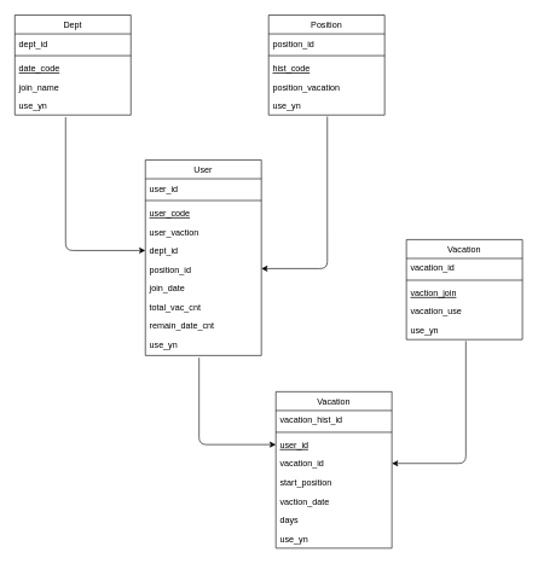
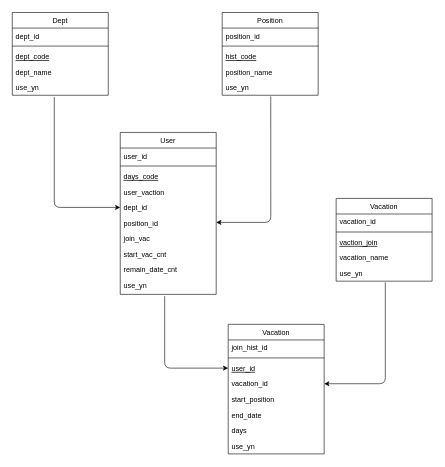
  <mxCell id="0" />
  <mxCell id="1" parent="0" />
  <mxCell id="2" value="Dept&#10;" style="swimlane;fontStyle=0;align=center;verticalAlign=top;childLayout=stackLayout;horizontal=1;startSize=26;horizontalStack=0;resizeParent=1;resizeLast=0;collapsible=1;marginBottom=0;rounded=0;shadow=0;strokeWidth=1;" parent="1" vertex="1"><mxGeometry x="20" y="20" width="160" height="138" as="geometry"><mxRectangle x="130" y="380" width="160" height="26" as="alternateBounds" /></mxGeometry></mxCell>
  <mxCell id="3" value="dept_id&#10;" style="text;align=left;verticalAlign=top;spacingLeft=4;spacingRight=4;overflow=hidden;rotatable=0;points=[[0,0.5],[1,0.5]];portConstraint=eastwest;" parent="2" vertex="1"><mxGeometry y="26" width="160" height="26" as="geometry" /></mxCell>
  <mxCell id="4" value="" style="line;html=1;strokeWidth=1;align=left;verticalAlign=middle;spacingTop=-1;spacingLeft=3;spacingRight=3;rotatable=0;labelPosition=right;points=[];portConstraint=eastwest;" parent="2" vertex="1"><mxGeometry y="52" width="160" height="8" as="geometry" /></mxCell>
- <mxCell id="5" value="date_code" style="text;align=left;verticalAlign=top;spacingLeft=4;spacingRight=4;overflow=hidden;rotatable=0;points=[[0,0.5],[1,0.5]];portConstraint=eastwest;fontStyle=4" parent="2" vertex="1"><mxGeometry y="60" width="160" height="26" as="geometry" /></mxCell>
- <mxCell id="6" value="join_name&#10;" style="text;align=left;verticalAlign=top;spacingLeft=4;spacingRight=4;overflow=hidden;rotatable=0;points=[[0,0.5],[1,0.5]];portConstraint=eastwest;" parent="2" vertex="1"><mxGeometry y="86" width="160" height="26" as="geometry" /></mxCell>
+ <mxCell id="5" value="dept_code" style="text;align=left;verticalAlign=top;spacingLeft=4;spacingRight=4;overflow=hidden;rotatable=0;points=[[0,0.5],[1,0.5]];portConstraint=eastwest;fontStyle=4" parent="2" vertex="1"><mxGeometry y="60" width="160" height="26" as="geometry" /></mxCell>
+ <mxCell id="6" value="dept_name&#10;" style="text;align=left;verticalAlign=top;spacingLeft=4;spacingRight=4;overflow=hidden;rotatable=0;points=[[0,0.5],[1,0.5]];portConstraint=eastwest;" parent="2" vertex="1"><mxGeometry y="86" width="160" height="26" as="geometry" /></mxCell>
  <mxCell id="7" value="use_yn&#10;" style="text;align=left;verticalAlign=top;spacingLeft=4;spacingRight=4;overflow=hidden;rotatable=0;points=[[0,0.5],[1,0.5]];portConstraint=eastwest;" vertex="1" parent="2"><mxGeometry y="112" width="160" height="26" as="geometry" /></mxCell>
  <mxCell id="8" value="Position" style="swimlane;fontStyle=0;align=center;verticalAlign=top;childLayout=stackLayout;horizontal=1;startSize=26;horizontalStack=0;resizeParent=1;resizeLast=0;collapsible=1;marginBottom=0;rounded=0;shadow=0;strokeWidth=1;" vertex="1" parent="1"><mxGeometry x="370" y="20" width="160" height="138" as="geometry"><mxRectangle x="130" y="380" width="160" height="26" as="alternateBounds" /></mxGeometry></mxCell>
  <mxCell id="9" value="position_id" style="text;align=left;verticalAlign=top;spacingLeft=4;spacingRight=4;overflow=hidden;rotatable=0;points=[[0,0.5],[1,0.5]];portConstraint=eastwest;" vertex="1" parent="8"><mxGeometry y="26" width="160" height="26" as="geometry" /></mxCell>
  <mxCell id="10" value="" style="line;html=1;strokeWidth=1;align=left;verticalAlign=middle;spacingTop=-1;spacingLeft=3;spacingRight=3;rotatable=0;labelPosition=right;points=[];portConstraint=eastwest;" vertex="1" parent="8"><mxGeometry y="52" width="160" height="8" as="geometry" /></mxCell>
  <mxCell id="11" value="hist_code&#10;" style="text;align=left;verticalAlign=top;spacingLeft=4;spacingRight=4;overflow=hidden;rotatable=0;points=[[0,0.5],[1,0.5]];portConstraint=eastwest;fontStyle=4" vertex="1" parent="8"><mxGeometry y="60" width="160" height="26" as="geometry" /></mxCell>
- <mxCell id="12" value="position_vacation" style="text;align=left;verticalAlign=top;spacingLeft=4;spacingRight=4;overflow=hidden;rotatable=0;points=[[0,0.5],[1,0.5]];portConstraint=eastwest;" vertex="1" parent="8"><mxGeometry y="86" width="160" height="26" as="geometry" /></mxCell>
+ <mxCell id="12" value="position_name" style="text;align=left;verticalAlign=top;spacingLeft=4;spacingRight=4;overflow=hidden;rotatable=0;points=[[0,0.5],[1,0.5]];portConstraint=eastwest;" vertex="1" parent="8"><mxGeometry y="86" width="160" height="26" as="geometry" /></mxCell>
  <mxCell id="13" value="use_yn" style="text;align=left;verticalAlign=top;spacingLeft=4;spacingRight=4;overflow=hidden;rotatable=0;points=[[0,0.5],[1,0.5]];portConstraint=eastwest;" vertex="1" parent="8"><mxGeometry y="112" width="160" height="26" as="geometry" /></mxCell>
  <mxCell id="14" value="User" style="swimlane;fontStyle=0;align=center;verticalAlign=top;childLayout=stackLayout;horizontal=1;startSize=26;horizontalStack=0;resizeParent=1;resizeLast=0;collapsible=1;marginBottom=0;rounded=0;shadow=0;strokeWidth=1;" vertex="1" parent="1"><mxGeometry x="200" y="220" width="160" height="270" as="geometry"><mxRectangle x="130" y="380" width="160" height="26" as="alternateBounds" /></mxGeometry></mxCell>
  <mxCell id="15" value="user_id" style="text;align=left;verticalAlign=top;spacingLeft=4;spacingRight=4;overflow=hidden;rotatable=0;points=[[0,0.5],[1,0.5]];portConstraint=eastwest;" vertex="1" parent="14"><mxGeometry y="26" width="160" height="26" as="geometry" /></mxCell>
  <mxCell id="16" value="" style="line;html=1;strokeWidth=1;align=left;verticalAlign=middle;spacingTop=-1;spacingLeft=3;spacingRight=3;rotatable=0;labelPosition=right;points=[];portConstraint=eastwest;" vertex="1" parent="14"><mxGeometry y="52" width="160" height="8" as="geometry" /></mxCell>
- <mxCell id="17" value="user_code" style="text;align=left;verticalAlign=top;spacingLeft=4;spacingRight=4;overflow=hidden;rotatable=0;points=[[0,0.5],[1,0.5]];portConstraint=eastwest;fontStyle=4" vertex="1" parent="14"><mxGeometry y="60" width="160" height="26" as="geometry" /></mxCell>
+ <mxCell id="17" value="days_code" style="text;align=left;verticalAlign=top;spacingLeft=4;spacingRight=4;overflow=hidden;rotatable=0;points=[[0,0.5],[1,0.5]];portConstraint=eastwest;fontStyle=4" vertex="1" parent="14"><mxGeometry y="60" width="160" height="26" as="geometry" /></mxCell>
  <mxCell id="18" value="user_vaction" style="text;align=left;verticalAlign=top;spacingLeft=4;spacingRight=4;overflow=hidden;rotatable=0;points=[[0,0.5],[1,0.5]];portConstraint=eastwest;" vertex="1" parent="14"><mxGeometry y="86" width="160" height="26" as="geometry" /></mxCell>
  <mxCell id="19" value="dept_id" style="text;align=left;verticalAlign=top;spacingLeft=4;spacingRight=4;overflow=hidden;rotatable=0;points=[[0,0.5],[1,0.5]];portConstraint=eastwest;" vertex="1" parent="14"><mxGeometry y="112" width="160" height="26" as="geometry" /></mxCell>
  <mxCell id="20" value="position_id" style="text;align=left;verticalAlign=top;spacingLeft=4;spacingRight=4;overflow=hidden;rotatable=0;points=[[0,0.5],[1,0.5]];portConstraint=eastwest;" vertex="1" parent="14"><mxGeometry y="138" width="160" height="26" as="geometry" /></mxCell>
- <mxCell id="21" value="join_date" style="text;align=left;verticalAlign=top;spacingLeft=4;spacingRight=4;overflow=hidden;rotatable=0;points=[[0,0.5],[1,0.5]];portConstraint=eastwest;" vertex="1" parent="14"><mxGeometry y="164" width="160" height="26" as="geometry" /></mxCell>
- <mxCell id="22" value="total_vac_cnt&#10;" style="text;align=left;verticalAlign=top;spacingLeft=4;spacingRight=4;overflow=hidden;rotatable=0;points=[[0,0.5],[1,0.5]];portConstraint=eastwest;" vertex="1" parent="14"><mxGeometry y="190" width="160" height="26" as="geometry" /></mxCell>
+ <mxCell id="21" value="join_vac" style="text;align=left;verticalAlign=top;spacingLeft=4;spacingRight=4;overflow=hidden;rotatable=0;points=[[0,0.5],[1,0.5]];portConstraint=eastwest;" vertex="1" parent="14"><mxGeometry y="164" width="160" height="26" as="geometry" /></mxCell>
+ <mxCell id="22" value="start_vac_cnt&#10;" style="text;align=left;verticalAlign=top;spacingLeft=4;spacingRight=4;overflow=hidden;rotatable=0;points=[[0,0.5],[1,0.5]];portConstraint=eastwest;" vertex="1" parent="14"><mxGeometry y="190" width="160" height="26" as="geometry" /></mxCell>
  <mxCell id="23" value="remain_date_cnt&#10;" style="text;align=left;verticalAlign=top;spacingLeft=4;spacingRight=4;overflow=hidden;rotatable=0;points=[[0,0.5],[1,0.5]];portConstraint=eastwest;" vertex="1" parent="14"><mxGeometry y="216" width="160" height="26" as="geometry" /></mxCell>
  <mxCell id="24" value="use_yn&#10;" style="text;align=left;verticalAlign=top;spacingLeft=4;spacingRight=4;overflow=hidden;rotatable=0;points=[[0,0.5],[1,0.5]];portConstraint=eastwest;" vertex="1" parent="14"><mxGeometry y="242" width="160" height="26" as="geometry" /></mxCell>
  <mxCell id="25" value="" style="edgeStyle=segmentEdgeStyle;endArrow=classic;html=1;entryX=0;entryY=0.5;entryDx=0;entryDy=0;" edge="1" parent="1" target="19"><mxGeometry width="50" height="50" relative="1" as="geometry"><mxPoint x="90" y="161" as="sourcePoint" /><mxPoint x="90" y="200" as="targetPoint" /><Array as="points"><mxPoint x="90" y="345" /></Array></mxGeometry></mxCell>
  <mxCell id="26" value="" style="edgeStyle=segmentEdgeStyle;endArrow=classic;html=1;exitX=0.506;exitY=1.077;exitDx=0;exitDy=0;exitPerimeter=0;" edge="1" parent="1" source="13"><mxGeometry width="50" height="50" relative="1" as="geometry"><mxPoint x="460" y="300" as="sourcePoint" /><mxPoint x="360" y="370" as="targetPoint" /><Array as="points"><mxPoint x="451" y="370" /><mxPoint x="360" y="370" /></Array></mxGeometry></mxCell>
  <mxCell id="27" value="Vacation&#10;" style="swimlane;fontStyle=0;align=center;verticalAlign=top;childLayout=stackLayout;horizontal=1;startSize=26;horizontalStack=0;resizeParent=1;resizeLast=0;collapsible=1;marginBottom=0;rounded=0;shadow=0;strokeWidth=1;" vertex="1" parent="1"><mxGeometry x="380" y="540" width="160" height="216" as="geometry"><mxRectangle x="130" y="380" width="160" height="26" as="alternateBounds" /></mxGeometry></mxCell>
- <mxCell id="28" value="vacation_hist_id" style="text;align=left;verticalAlign=top;spacingLeft=4;spacingRight=4;overflow=hidden;rotatable=0;points=[[0,0.5],[1,0.5]];portConstraint=eastwest;" vertex="1" parent="27"><mxGeometry y="26" width="160" height="26" as="geometry" /></mxCell>
+ <mxCell id="28" value="join_hist_id" style="text;align=left;verticalAlign=top;spacingLeft=4;spacingRight=4;overflow=hidden;rotatable=0;points=[[0,0.5],[1,0.5]];portConstraint=eastwest;" vertex="1" parent="27"><mxGeometry y="26" width="160" height="26" as="geometry" /></mxCell>
  <mxCell id="29" value="" style="line;html=1;strokeWidth=1;align=left;verticalAlign=middle;spacingTop=-1;spacingLeft=3;spacingRight=3;rotatable=0;labelPosition=right;points=[];portConstraint=eastwest;" vertex="1" parent="27"><mxGeometry y="52" width="160" height="8" as="geometry" /></mxCell>
  <mxCell id="30" value="user_id" style="text;align=left;verticalAlign=top;spacingLeft=4;spacingRight=4;overflow=hidden;rotatable=0;points=[[0,0.5],[1,0.5]];portConstraint=eastwest;fontStyle=4" vertex="1" parent="27"><mxGeometry y="60" width="160" height="26" as="geometry" /></mxCell>
  <mxCell id="31" value="vacation_id" style="text;align=left;verticalAlign=top;spacingLeft=4;spacingRight=4;overflow=hidden;rotatable=0;points=[[0,0.5],[1,0.5]];portConstraint=eastwest;" vertex="1" parent="27"><mxGeometry y="86" width="160" height="26" as="geometry" /></mxCell>
  <mxCell id="32" value="start_position" style="text;align=left;verticalAlign=top;spacingLeft=4;spacingRight=4;overflow=hidden;rotatable=0;points=[[0,0.5],[1,0.5]];portConstraint=eastwest;" vertex="1" parent="27"><mxGeometry y="112" width="160" height="26" as="geometry" /></mxCell>
- <mxCell id="33" value="vaction_date" style="text;align=left;verticalAlign=top;spacingLeft=4;spacingRight=4;overflow=hidden;rotatable=0;points=[[0,0.5],[1,0.5]];portConstraint=eastwest;" vertex="1" parent="27"><mxGeometry y="138" width="160" height="26" as="geometry" /></mxCell>
+ <mxCell id="33" value="end_date" style="text;align=left;verticalAlign=top;spacingLeft=4;spacingRight=4;overflow=hidden;rotatable=0;points=[[0,0.5],[1,0.5]];portConstraint=eastwest;" vertex="1" parent="27"><mxGeometry y="138" width="160" height="26" as="geometry" /></mxCell>
  <mxCell id="34" value="days" style="text;align=left;verticalAlign=top;spacingLeft=4;spacingRight=4;overflow=hidden;rotatable=0;points=[[0,0.5],[1,0.5]];portConstraint=eastwest;" vertex="1" parent="27"><mxGeometry y="164" width="160" height="26" as="geometry" /></mxCell>
  <mxCell id="35" value="use_yn" style="text;align=left;verticalAlign=top;spacingLeft=4;spacingRight=4;overflow=hidden;rotatable=0;points=[[0,0.5],[1,0.5]];portConstraint=eastwest;" vertex="1" parent="27"><mxGeometry y="190" width="160" height="26" as="geometry" /></mxCell>
  <mxCell id="36" value="Vacation&#10;" style="swimlane;fontStyle=0;align=center;verticalAlign=top;childLayout=stackLayout;horizontal=1;startSize=26;horizontalStack=0;resizeParent=1;resizeLast=0;collapsible=1;marginBottom=0;rounded=0;shadow=0;strokeWidth=1;" vertex="1" parent="1"><mxGeometry x="560" y="330" width="160" height="138" as="geometry"><mxRectangle x="130" y="380" width="160" height="26" as="alternateBounds" /></mxGeometry></mxCell>
  <mxCell id="37" value="vacation_id" style="text;align=left;verticalAlign=top;spacingLeft=4;spacingRight=4;overflow=hidden;rotatable=0;points=[[0,0.5],[1,0.5]];portConstraint=eastwest;" vertex="1" parent="36"><mxGeometry y="26" width="160" height="26" as="geometry" /></mxCell>
  <mxCell id="38" value="" style="line;html=1;strokeWidth=1;align=left;verticalAlign=middle;spacingTop=-1;spacingLeft=3;spacingRight=3;rotatable=0;labelPosition=right;points=[];portConstraint=eastwest;" vertex="1" parent="36"><mxGeometry y="52" width="160" height="8" as="geometry" /></mxCell>
  <mxCell id="39" value="vaction_join" style="text;align=left;verticalAlign=top;spacingLeft=4;spacingRight=4;overflow=hidden;rotatable=0;points=[[0,0.5],[1,0.5]];portConstraint=eastwest;fontStyle=4" vertex="1" parent="36"><mxGeometry y="60" width="160" height="26" as="geometry" /></mxCell>
- <mxCell id="40" value="vacation_use" style="text;align=left;verticalAlign=top;spacingLeft=4;spacingRight=4;overflow=hidden;rotatable=0;points=[[0,0.5],[1,0.5]];portConstraint=eastwest;" vertex="1" parent="36"><mxGeometry y="86" width="160" height="26" as="geometry" /></mxCell>
+ <mxCell id="40" value="vacation_name" style="text;align=left;verticalAlign=top;spacingLeft=4;spacingRight=4;overflow=hidden;rotatable=0;points=[[0,0.5],[1,0.5]];portConstraint=eastwest;" vertex="1" parent="36"><mxGeometry y="86" width="160" height="26" as="geometry" /></mxCell>
  <mxCell id="41" value="use_yn" style="text;align=left;verticalAlign=top;spacingLeft=4;spacingRight=4;overflow=hidden;rotatable=0;points=[[0,0.5],[1,0.5]];portConstraint=eastwest;" vertex="1" parent="36"><mxGeometry y="112" width="160" height="26" as="geometry" /></mxCell>
  <mxCell id="42" value="" style="edgeStyle=segmentEdgeStyle;endArrow=classic;html=1;entryX=0;entryY=0.5;entryDx=0;entryDy=0;exitX=0.463;exitY=1.192;exitDx=0;exitDy=0;exitPerimeter=0;" edge="1" parent="1" source="24" target="30"><mxGeometry width="50" height="50" relative="1" as="geometry"><mxPoint x="290" y="660" as="sourcePoint" /><mxPoint x="340" y="610" as="targetPoint" /><Array as="points"><mxPoint x="274" y="613" /></Array></mxGeometry></mxCell>
  <mxCell id="43" value="" style="edgeStyle=segmentEdgeStyle;endArrow=classic;html=1;entryX=1;entryY=0.5;entryDx=0;entryDy=0;" edge="1" parent="1" target="31"><mxGeometry width="50" height="50" relative="1" as="geometry"><mxPoint x="642" y="470" as="sourcePoint" /><mxPoint x="735.92" y="600.01" as="targetPoint" /><Array as="points"><mxPoint x="642" y="639" /></Array></mxGeometry></mxCell>
